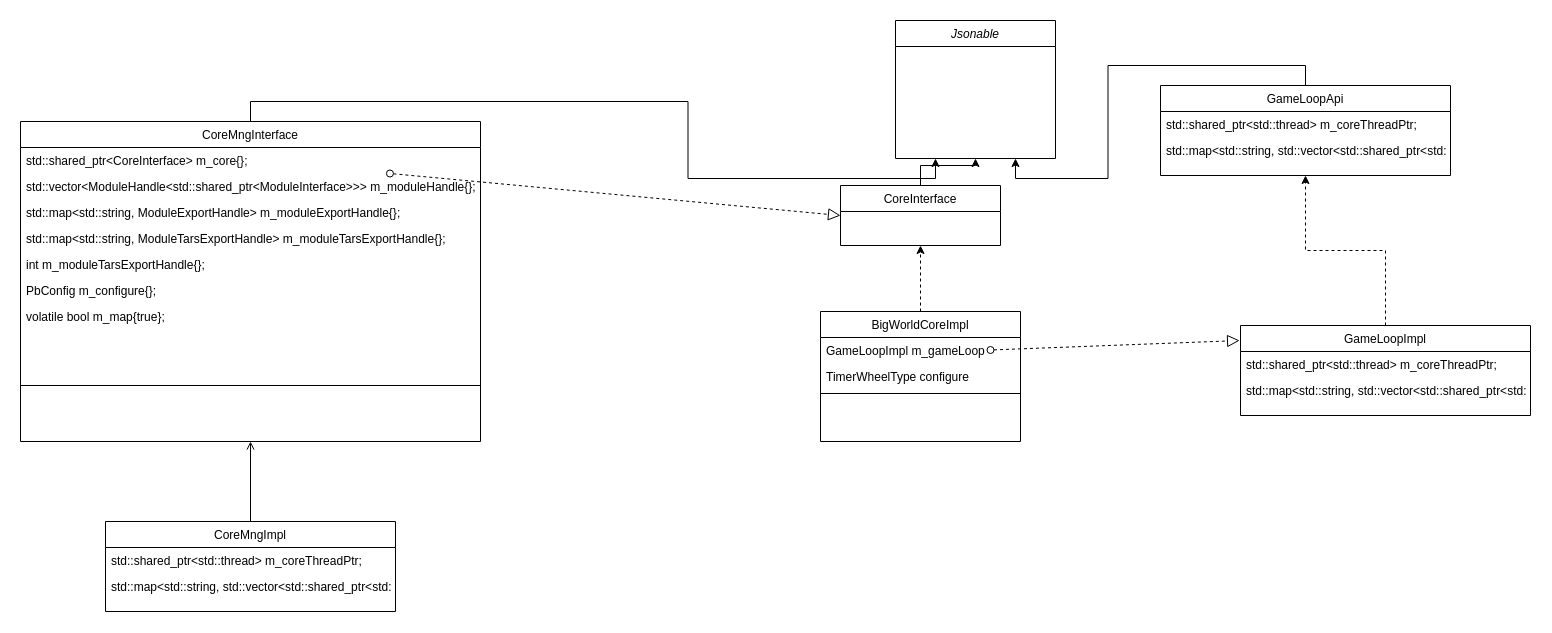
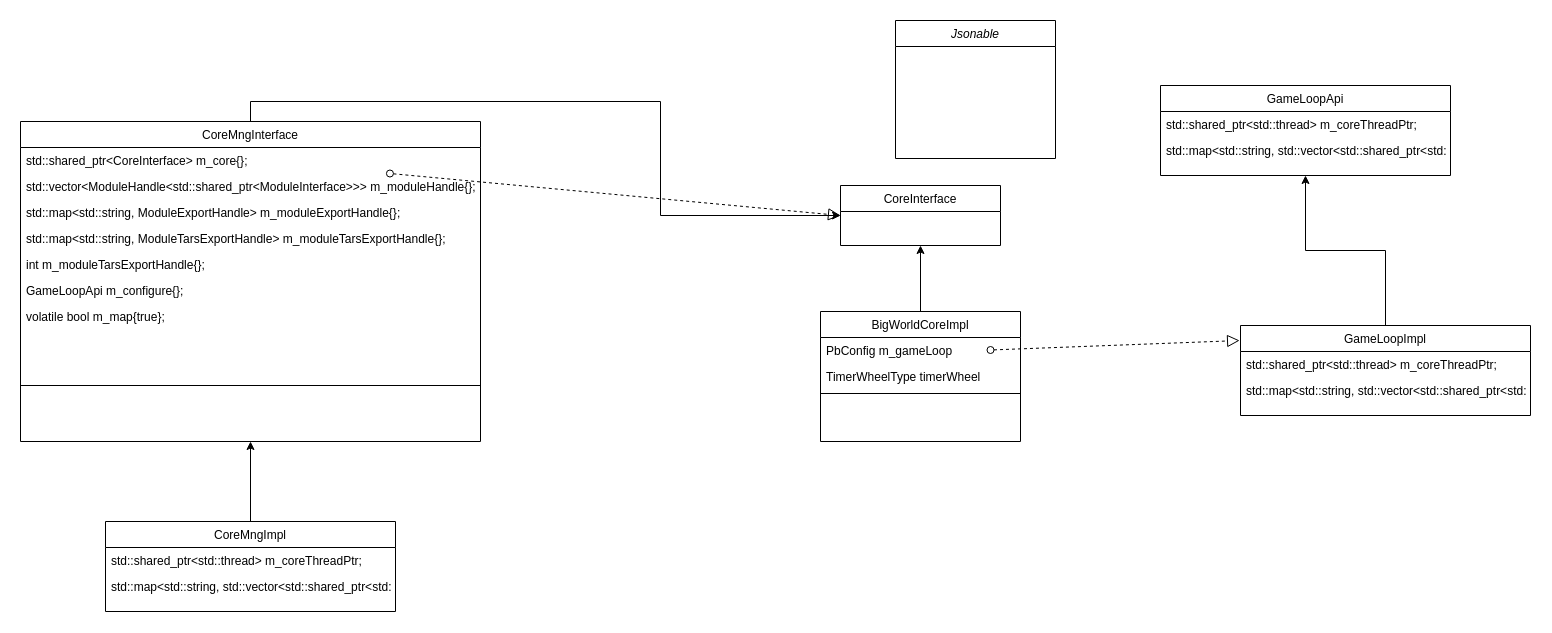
  <mxCell id="0" />
  <mxCell id="1" parent="0" />
  <mxCell id="2" value="Jsonable" style="swimlane;fontStyle=2;align=center;verticalAlign=top;childLayout=stackLayout;horizontal=1;startSize=26;horizontalStack=0;resizeParent=1;resizeLast=0;collapsible=1;marginBottom=0;rounded=0;shadow=0;strokeWidth=1;" parent="1" vertex="1"><mxGeometry x="895" y="20" width="160" height="138" as="geometry"><mxRectangle x="230" y="140" width="160" height="26" as="alternateBounds" /></mxGeometry></mxCell>
- <mxCell id="3" style="edgeStyle=orthogonalEdgeStyle;rounded=0;orthogonalLoop=1;jettySize=auto;html=1;exitX=0.5;exitY=0;exitDx=0;exitDy=0;entryX=0.5;entryY=1;entryDx=0;entryDy=0;" parent="1" source="5" target="2" edge="1"><mxGeometry relative="1" as="geometry" /></mxCell>
- <mxCell id="4" style="edgeStyle=orthogonalEdgeStyle;rounded=0;orthogonalLoop=1;jettySize=auto;html=1;exitX=0.5;exitY=0;exitDx=0;exitDy=0;entryX=0.5;entryY=1;entryDx=0;entryDy=0;dashed=1;" parent="1" source="25" target="5" edge="1"><mxGeometry relative="1" as="geometry" /></mxCell>
+ <mxCell id="4" style="edgeStyle=orthogonalEdgeStyle;rounded=0;orthogonalLoop=1;jettySize=auto;html=1;exitX=0.5;exitY=0;exitDx=0;exitDy=0;entryX=0.5;entryY=1;entryDx=0;entryDy=0;" parent="1" source="25" target="5" edge="1"><mxGeometry relative="1" as="geometry" /></mxCell>
  <mxCell id="5" value="CoreInterface" style="swimlane;fontStyle=0;align=center;verticalAlign=top;childLayout=stackLayout;horizontal=1;startSize=26;horizontalStack=0;resizeParent=1;resizeLast=0;collapsible=1;marginBottom=0;rounded=0;shadow=0;strokeWidth=1;" parent="1" vertex="1"><mxGeometry x="840" y="185" width="160" height="60" as="geometry"><mxRectangle x="340" y="380" width="170" height="26" as="alternateBounds" /></mxGeometry></mxCell>
- <mxCell id="6" style="edgeStyle=orthogonalEdgeStyle;rounded=0;orthogonalLoop=1;jettySize=auto;html=1;exitX=0.5;exitY=0;exitDx=0;exitDy=0;entryX=0.25;entryY=1;entryDx=0;entryDy=0;" parent="1" source="7" edge="1" target="2"><mxGeometry relative="1" as="geometry"><mxPoint x="800" y="45" as="targetPoint" /></mxGeometry></mxCell>
+ <mxCell id="6" style="edgeStyle=orthogonalEdgeStyle;rounded=0;orthogonalLoop=1;jettySize=auto;html=1;exitX=0.5;exitY=0;exitDx=0;exitDy=0;" parent="1" source="7" edge="1" target="5"><mxGeometry relative="1" as="geometry"><mxPoint x="800" y="45" as="targetPoint" /></mxGeometry></mxCell>
  <mxCell id="7" value="CoreMngInterface" style="swimlane;fontStyle=0;align=center;verticalAlign=top;childLayout=stackLayout;horizontal=1;startSize=26;horizontalStack=0;resizeParent=1;resizeLast=0;collapsible=1;marginBottom=0;rounded=0;shadow=0;strokeWidth=1;" parent="1" vertex="1"><mxGeometry x="20" y="121" width="460" height="320" as="geometry"><mxRectangle x="550" y="140" width="160" height="26" as="alternateBounds" /></mxGeometry></mxCell>
  <mxCell id="8" value="std::shared_ptr&lt;CoreInterface&gt; m_core{};" style="text;align=left;verticalAlign=top;spacingLeft=4;spacingRight=4;overflow=hidden;rotatable=0;points=[[0,0.5],[1,0.5]];portConstraint=eastwest;rounded=0;shadow=0;html=0;" parent="7" vertex="1"><mxGeometry y="26" width="460" height="26" as="geometry" /></mxCell>
  <mxCell id="9" value="std::vector&lt;ModuleHandle&lt;std::shared_ptr&lt;ModuleInterface&gt;&gt;&gt; m_moduleHandle{};" style="text;align=left;verticalAlign=top;spacingLeft=4;spacingRight=4;overflow=hidden;rotatable=0;points=[[0,0.5],[1,0.5]];portConstraint=eastwest;rounded=0;shadow=0;html=0;" parent="7" vertex="1"><mxGeometry y="52" width="460" height="26" as="geometry" /></mxCell>
  <mxCell id="10" value="std::map&lt;std::string, ModuleExportHandle&gt; m_moduleExportHandle{};" style="text;align=left;verticalAlign=top;spacingLeft=4;spacingRight=4;overflow=hidden;rotatable=0;points=[[0,0.5],[1,0.5]];portConstraint=eastwest;rounded=0;shadow=0;html=0;" parent="7" vertex="1"><mxGeometry y="78" width="460" height="26" as="geometry" /></mxCell>
  <mxCell id="11" value="std::map&lt;std::string, ModuleTarsExportHandle&gt; m_moduleTarsExportHandle{};" style="text;align=left;verticalAlign=top;spacingLeft=4;spacingRight=4;overflow=hidden;rotatable=0;points=[[0,0.5],[1,0.5]];portConstraint=eastwest;rounded=0;shadow=0;html=0;" parent="7" vertex="1"><mxGeometry y="104" width="460" height="26" as="geometry" /></mxCell>
  <mxCell id="12" value="int m_moduleTarsExportHandle{};" style="text;align=left;verticalAlign=top;spacingLeft=4;spacingRight=4;overflow=hidden;rotatable=0;points=[[0,0.5],[1,0.5]];portConstraint=eastwest;rounded=0;shadow=0;html=0;" parent="7" vertex="1"><mxGeometry y="130" width="460" height="26" as="geometry" /></mxCell>
- <mxCell id="13" value="PbConfig m_configure{};" style="text;align=left;verticalAlign=top;spacingLeft=4;spacingRight=4;overflow=hidden;rotatable=0;points=[[0,0.5],[1,0.5]];portConstraint=eastwest;rounded=0;shadow=0;html=0;" parent="7" vertex="1"><mxGeometry y="156" width="460" height="26" as="geometry" /></mxCell>
+ <mxCell id="13" value="GameLoopApi m_configure{};" style="text;align=left;verticalAlign=top;spacingLeft=4;spacingRight=4;overflow=hidden;rotatable=0;points=[[0,0.5],[1,0.5]];portConstraint=eastwest;rounded=0;shadow=0;html=0;" parent="7" vertex="1"><mxGeometry y="156" width="460" height="26" as="geometry" /></mxCell>
  <mxCell id="14" value="volatile bool m_map{true};" style="text;align=left;verticalAlign=top;spacingLeft=4;spacingRight=4;overflow=hidden;rotatable=0;points=[[0,0.5],[1,0.5]];portConstraint=eastwest;rounded=0;shadow=0;html=0;" parent="7" vertex="1"><mxGeometry y="182" width="460" height="26" as="geometry" /></mxCell>
  <mxCell id="15" value="" style="line;html=1;strokeWidth=1;align=left;verticalAlign=middle;spacingTop=-1;spacingLeft=3;spacingRight=3;rotatable=0;labelPosition=right;points=[];portConstraint=eastwest;" parent="7" vertex="1"><mxGeometry y="208" width="460" height="112" as="geometry" /></mxCell>
- <mxCell id="16" style="edgeStyle=orthogonalEdgeStyle;rounded=0;orthogonalLoop=1;jettySize=auto;html=1;exitX=0.5;exitY=0;exitDx=0;exitDy=0;entryX=0.5;entryY=1;entryDx=0;entryDy=0;endArrow=open;" parent="1" source="31" target="7" edge="1"><mxGeometry relative="1" as="geometry"><mxPoint x="255" y="451" as="targetPoint" /></mxGeometry></mxCell>
- <mxCell id="17" style="edgeStyle=orthogonalEdgeStyle;rounded=0;orthogonalLoop=1;jettySize=auto;html=1;exitX=0.5;exitY=0;exitDx=0;exitDy=0;entryX=0.5;entryY=1;entryDx=0;entryDy=0;dashed=1;" edge="1" parent="1" source="22" target="19"><mxGeometry relative="1" as="geometry" /></mxCell>
- <mxCell id="18" style="edgeStyle=orthogonalEdgeStyle;rounded=0;orthogonalLoop=1;jettySize=auto;html=1;exitX=0.5;exitY=0;exitDx=0;exitDy=0;entryX=0.75;entryY=1;entryDx=0;entryDy=0;" edge="1" parent="1" source="19" target="2"><mxGeometry relative="1" as="geometry" /></mxCell>
+ <mxCell id="16" style="edgeStyle=orthogonalEdgeStyle;rounded=0;orthogonalLoop=1;jettySize=auto;html=1;exitX=0.5;exitY=0;exitDx=0;exitDy=0;entryX=0.5;entryY=1;entryDx=0;entryDy=0;" parent="1" source="31" target="7" edge="1"><mxGeometry relative="1" as="geometry"><mxPoint x="255" y="451" as="targetPoint" /></mxGeometry></mxCell>
+ <mxCell id="17" style="edgeStyle=orthogonalEdgeStyle;rounded=0;orthogonalLoop=1;jettySize=auto;html=1;exitX=0.5;exitY=0;exitDx=0;exitDy=0;entryX=0.5;entryY=1;entryDx=0;entryDy=0;" edge="1" parent="1" source="22" target="19"><mxGeometry relative="1" as="geometry" /></mxCell>
  <mxCell id="19" value="GameLoopApi" style="swimlane;fontStyle=0;align=center;verticalAlign=top;childLayout=stackLayout;horizontal=1;startSize=26;horizontalStack=0;resizeParent=1;resizeLast=0;collapsible=1;marginBottom=0;rounded=0;shadow=0;strokeWidth=1;" vertex="1" parent="1"><mxGeometry x="1160" y="85" width="290" height="90" as="geometry"><mxRectangle x="130" y="380" width="160" height="26" as="alternateBounds" /></mxGeometry></mxCell>
  <mxCell id="20" value="std::shared_ptr&lt;std::thread&gt; m_coreThreadPtr;" style="text;align=left;verticalAlign=top;spacingLeft=4;spacingRight=4;overflow=hidden;rotatable=0;points=[[0,0.5],[1,0.5]];portConstraint=eastwest;rounded=0;shadow=0;html=0;" vertex="1" parent="19"><mxGeometry y="26" width="290" height="26" as="geometry" /></mxCell>
  <mxCell id="21" value="std::map&lt;std::string, std::vector&lt;std::shared_ptr&lt;std::thread&gt;&gt;&gt; m_moduleThreadMap;" style="text;align=left;verticalAlign=top;spacingLeft=4;spacingRight=4;overflow=hidden;rotatable=0;points=[[0,0.5],[1,0.5]];portConstraint=eastwest;rounded=0;shadow=0;html=0;" vertex="1" parent="19"><mxGeometry y="52" width="290" height="26" as="geometry" /></mxCell>
  <mxCell id="22" value="GameLoopImpl" style="swimlane;fontStyle=0;align=center;verticalAlign=top;childLayout=stackLayout;horizontal=1;startSize=26;horizontalStack=0;resizeParent=1;resizeLast=0;collapsible=1;marginBottom=0;rounded=0;shadow=0;strokeWidth=1;" vertex="1" parent="1"><mxGeometry x="1240" y="325" width="290" height="90" as="geometry"><mxRectangle x="130" y="380" width="160" height="26" as="alternateBounds" /></mxGeometry></mxCell>
  <mxCell id="23" value="std::shared_ptr&lt;std::thread&gt; m_coreThreadPtr;" style="text;align=left;verticalAlign=top;spacingLeft=4;spacingRight=4;overflow=hidden;rotatable=0;points=[[0,0.5],[1,0.5]];portConstraint=eastwest;rounded=0;shadow=0;html=0;" vertex="1" parent="22"><mxGeometry y="26" width="290" height="26" as="geometry" /></mxCell>
  <mxCell id="24" value="std::map&lt;std::string, std::vector&lt;std::shared_ptr&lt;std::thread&gt;&gt;&gt; m_moduleThreadMap;" style="text;align=left;verticalAlign=top;spacingLeft=4;spacingRight=4;overflow=hidden;rotatable=0;points=[[0,0.5],[1,0.5]];portConstraint=eastwest;rounded=0;shadow=0;html=0;" vertex="1" parent="22"><mxGeometry y="52" width="290" height="26" as="geometry" /></mxCell>
  <mxCell id="25" value="BigWorldCoreImpl" style="swimlane;fontStyle=0;align=center;verticalAlign=top;childLayout=stackLayout;horizontal=1;startSize=26;horizontalStack=0;resizeParent=1;resizeLast=0;collapsible=1;marginBottom=0;rounded=0;shadow=0;strokeWidth=1;" parent="1" vertex="1"><mxGeometry x="820" y="311" width="200" height="130" as="geometry"><mxRectangle x="550" y="140" width="160" height="26" as="alternateBounds" /></mxGeometry></mxCell>
- <mxCell id="26" value="GameLoopImpl m_gameLoop" style="text;align=left;verticalAlign=top;spacingLeft=4;spacingRight=4;overflow=hidden;rotatable=0;points=[[0,0.5],[1,0.5]];portConstraint=eastwest;rounded=0;shadow=0;html=0;" parent="25" vertex="1"><mxGeometry y="26" width="200" height="26" as="geometry" /></mxCell>
+ <mxCell id="26" value="PbConfig m_gameLoop" style="text;align=left;verticalAlign=top;spacingLeft=4;spacingRight=4;overflow=hidden;rotatable=0;points=[[0,0.5],[1,0.5]];portConstraint=eastwest;rounded=0;shadow=0;html=0;" parent="25" vertex="1"><mxGeometry y="26" width="200" height="26" as="geometry" /></mxCell>
  <mxCell id="27" value="" style="startArrow=oval;startFill=0;startSize=7;endArrow=block;endFill=0;endSize=10;dashed=1;html=1;entryX=-0.003;entryY=0.167;entryDx=0;entryDy=0;entryPerimeter=0;" edge="1" parent="25" target="22"><mxGeometry width="100" relative="1" as="geometry"><mxPoint x="170" y="38.5" as="sourcePoint" /><mxPoint x="270" y="38.5" as="targetPoint" /></mxGeometry></mxCell>
- <mxCell id="28" value="TimerWheelType configure" style="text;align=left;verticalAlign=top;spacingLeft=4;spacingRight=4;overflow=hidden;rotatable=0;points=[[0,0.5],[1,0.5]];portConstraint=eastwest;rounded=0;shadow=0;html=0;" parent="25" vertex="1"><mxGeometry y="52" width="200" height="26" as="geometry" /></mxCell>
+ <mxCell id="28" value="TimerWheelType timerWheel" style="text;align=left;verticalAlign=top;spacingLeft=4;spacingRight=4;overflow=hidden;rotatable=0;points=[[0,0.5],[1,0.5]];portConstraint=eastwest;rounded=0;shadow=0;html=0;" parent="25" vertex="1"><mxGeometry y="52" width="200" height="26" as="geometry" /></mxCell>
  <mxCell id="29" value="" style="line;html=1;strokeWidth=1;align=left;verticalAlign=middle;spacingTop=-1;spacingLeft=3;spacingRight=3;rotatable=0;labelPosition=right;points=[];portConstraint=eastwest;" parent="25" vertex="1"><mxGeometry y="78" width="200" height="8" as="geometry" /></mxCell>
  <mxCell id="30" value="" style="startArrow=oval;startFill=0;startSize=7;endArrow=block;endFill=0;endSize=10;dashed=1;html=1;entryX=0;entryY=0.5;entryDx=0;entryDy=0;" edge="1" parent="1" source="8" target="5"><mxGeometry width="100" relative="1" as="geometry"><mxPoint x="1430" y="655.5" as="sourcePoint" /><mxPoint x="1220" y="370" as="targetPoint" /></mxGeometry></mxCell>
  <mxCell id="31" value="CoreMngImpl" style="swimlane;fontStyle=0;align=center;verticalAlign=top;childLayout=stackLayout;horizontal=1;startSize=26;horizontalStack=0;resizeParent=1;resizeLast=0;collapsible=1;marginBottom=0;rounded=0;shadow=0;strokeWidth=1;" parent="1" vertex="1"><mxGeometry x="105" y="521" width="290" height="90" as="geometry"><mxRectangle x="130" y="380" width="160" height="26" as="alternateBounds" /></mxGeometry></mxCell>
  <mxCell id="32" value="std::shared_ptr&lt;std::thread&gt; m_coreThreadPtr;" style="text;align=left;verticalAlign=top;spacingLeft=4;spacingRight=4;overflow=hidden;rotatable=0;points=[[0,0.5],[1,0.5]];portConstraint=eastwest;rounded=0;shadow=0;html=0;" parent="31" vertex="1"><mxGeometry y="26" width="290" height="26" as="geometry" /></mxCell>
  <mxCell id="33" value="std::map&lt;std::string, std::vector&lt;std::shared_ptr&lt;std::thread&gt;&gt;&gt; m_moduleThreadMap;" style="text;align=left;verticalAlign=top;spacingLeft=4;spacingRight=4;overflow=hidden;rotatable=0;points=[[0,0.5],[1,0.5]];portConstraint=eastwest;rounded=0;shadow=0;html=0;" parent="31" vertex="1"><mxGeometry y="52" width="290" height="26" as="geometry" /></mxCell>
